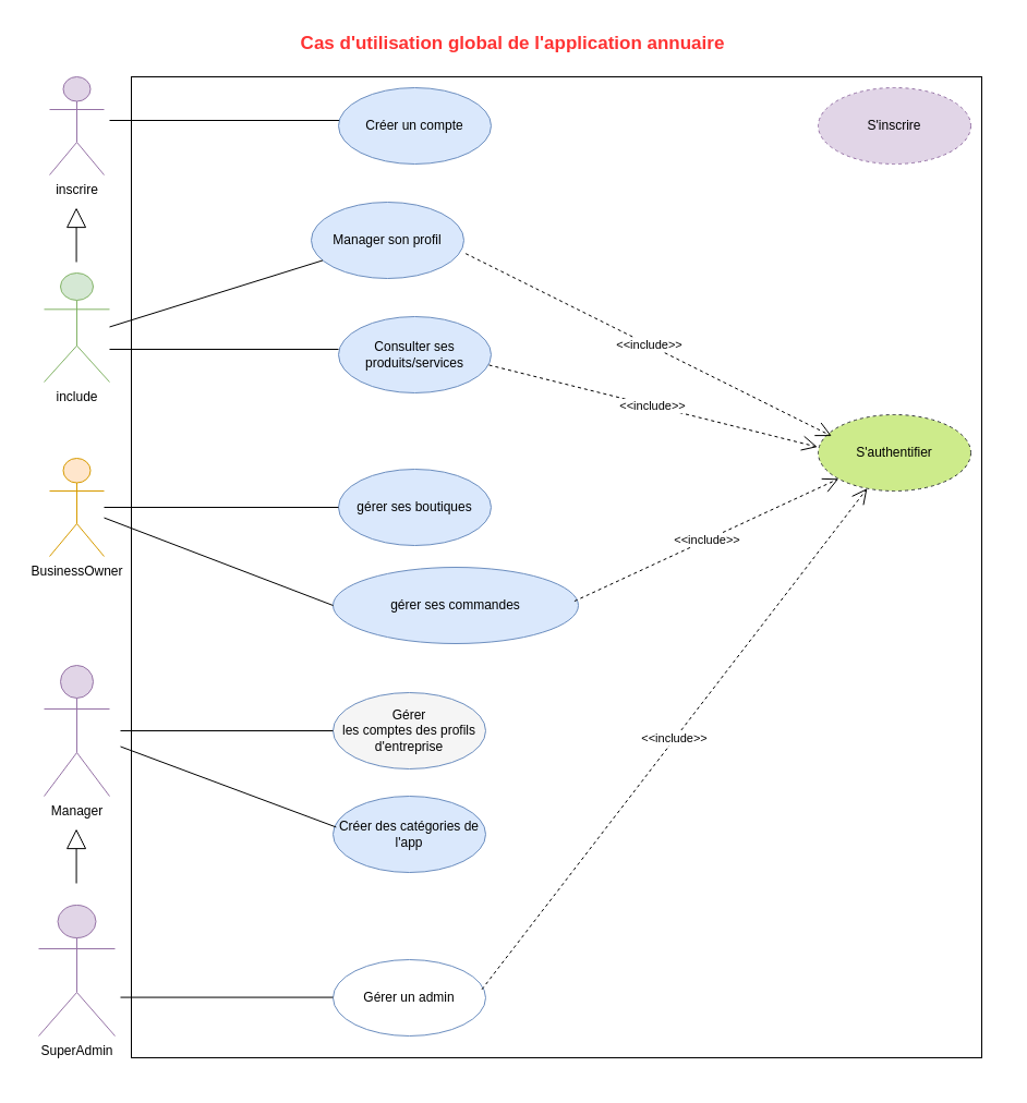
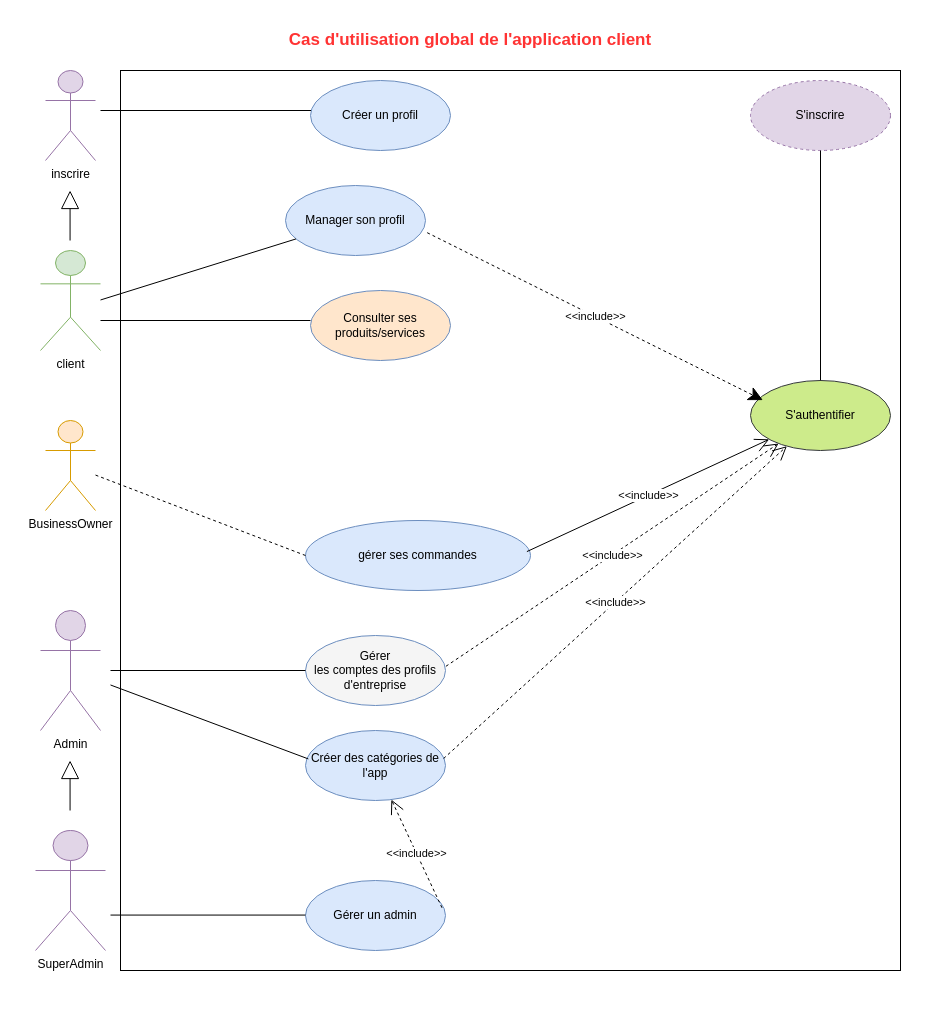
  <mxCell id="0" />
  <mxCell id="1" parent="0" />
  <mxCell id="2" value="" style="endArrow=none;html=1;rounded=0;" edge="1" parent="1"><mxGeometry relative="1" as="geometry"><mxPoint x="100" y="110" as="sourcePoint" /><mxPoint x="320" y="110" as="targetPoint" /></mxGeometry></mxCell>
- <mxCell id="3" value="Créer un compte" style="ellipse;whiteSpace=wrap;html=1;fillColor=#dae8fc;strokeColor=#6c8ebf;" vertex="1" parent="1"><mxGeometry x="310" y="80" width="140" height="70" as="geometry" /></mxCell>
+ <mxCell id="3" value="Créer un profil" style="ellipse;whiteSpace=wrap;html=1;fillColor=#dae8fc;strokeColor=#6c8ebf;" vertex="1" parent="1"><mxGeometry x="310" y="80" width="140" height="70" as="geometry" /></mxCell>
  <mxCell id="4" value="S'inscrire" style="ellipse;whiteSpace=wrap;html=1;fillColor=#e1d5e7;strokeColor=#9673a6;dashed=1;" vertex="1" parent="1"><mxGeometry x="750" y="80" width="140" height="70" as="geometry" /></mxCell>
  <mxCell id="5" value="Créer des catégories de l'app" style="ellipse;whiteSpace=wrap;html=1;fillColor=#dae8fc;strokeColor=#6c8ebf;" vertex="1" parent="1"><mxGeometry x="305" y="730" width="140" height="70" as="geometry" /></mxCell>
- <mxCell id="6" value="Consulter ses produits/services" style="ellipse;whiteSpace=wrap;html=1;fillColor=#dae8fc;strokeColor=#6c8ebf;" vertex="1" parent="1"><mxGeometry x="310" y="290" width="140" height="70" as="geometry" /></mxCell>
+ <mxCell id="6" value="Consulter ses produits/services" style="ellipse;whiteSpace=wrap;html=1;fillColor=#ffe6cc;strokeColor=#6c8ebf;" vertex="1" parent="1"><mxGeometry x="310" y="290" width="140" height="70" as="geometry" /></mxCell>
  <mxCell id="7" value="Manager son profil" style="ellipse;whiteSpace=wrap;html=1;fillColor=#dae8fc;strokeColor=#6c8ebf;" vertex="1" parent="1"><mxGeometry x="285" y="185" width="140" height="70" as="geometry" /></mxCell>
- <mxCell id="8" value="gérer ses boutiques" style="ellipse;whiteSpace=wrap;html=1;fillColor=#dae8fc;strokeColor=#6c8ebf;" vertex="1" parent="1"><mxGeometry x="310" y="430" width="140" height="70" as="geometry" /></mxCell>
  <mxCell id="9" value="&lt;div&gt;Gérer&lt;/div&gt;&lt;div&gt; les comptes des profils d'entreprise&lt;br&gt;&lt;/div&gt;" style="ellipse;whiteSpace=wrap;html=1;fillColor=#f5f5f5;strokeColor=#6c8ebf;" vertex="1" parent="1"><mxGeometry x="305" y="635" width="140" height="70" as="geometry" /></mxCell>
- <mxCell id="10" value="S'authentifier" style="ellipse;whiteSpace=wrap;html=1;fillColor=#cdeb8b;strokeColor=#36393d;dashed=1;" vertex="1" parent="1"><mxGeometry x="750" y="380" width="140" height="70" as="geometry" /></mxCell>
- <mxCell id="11" value="Gérer un admin" style="ellipse;whiteSpace=wrap;html=1;fillColor=#ffffff;strokeColor=#6c8ebf;" vertex="1" parent="1"><mxGeometry x="305" y="880" width="140" height="70" as="geometry" /></mxCell>
+ <mxCell id="10" value="S'authentifier" style="ellipse;whiteSpace=wrap;html=1;fillColor=#cdeb8b;strokeColor=#36393d;" vertex="1" parent="1"><mxGeometry x="750" y="380" width="140" height="70" as="geometry" /></mxCell>
+ <mxCell id="11" value="Gérer un admin" style="ellipse;whiteSpace=wrap;html=1;fillColor=#dae8fc;strokeColor=#6c8ebf;" vertex="1" parent="1"><mxGeometry x="305" y="880" width="140" height="70" as="geometry" /></mxCell>
  <mxCell id="12" value="" style="endArrow=none;html=1;rounded=0;" edge="1" parent="1"><mxGeometry relative="1" as="geometry"><mxPoint x="100" y="320" as="sourcePoint" /><mxPoint x="310" y="320" as="targetPoint" /></mxGeometry></mxCell>
  <mxCell id="13" value="" style="endArrow=none;html=1;rounded=0;" edge="1" parent="1" target="7"><mxGeometry relative="1" as="geometry"><mxPoint x="100" y="299.47" as="sourcePoint" /><mxPoint x="310" y="299.47" as="targetPoint" /></mxGeometry></mxCell>
- <mxCell id="14" value="" style="endArrow=none;html=1;rounded=0;" edge="1" parent="1" source="30" target="8"><mxGeometry relative="1" as="geometry"><mxPoint x="100" y="509.47" as="sourcePoint" /><mxPoint x="316" y="460" as="targetPoint" /></mxGeometry></mxCell>
  <mxCell id="15" value="" style="endArrow=none;html=1;rounded=0;" edge="1" parent="1" target="9"><mxGeometry relative="1" as="geometry"><mxPoint x="110" y="670" as="sourcePoint" /><mxPoint x="326" y="585.53" as="targetPoint" /></mxGeometry></mxCell>
  <mxCell id="16" value="" style="endArrow=none;html=1;rounded=0;entryX=0.02;entryY=0.406;entryDx=0;entryDy=0;entryPerimeter=0;" edge="1" parent="1" target="5"><mxGeometry relative="1" as="geometry"><mxPoint x="110" y="684.47" as="sourcePoint" /><mxPoint x="326" y="635" as="targetPoint" /></mxGeometry></mxCell>
  <mxCell id="17" value="" style="endArrow=none;html=1;rounded=0;" edge="1" parent="1"><mxGeometry relative="1" as="geometry"><mxPoint x="110" y="914.57" as="sourcePoint" /><mxPoint x="305" y="914.57" as="targetPoint" /></mxGeometry></mxCell>
  <mxCell id="18" value="gérer ses commandes" style="ellipse;whiteSpace=wrap;html=1;fillColor=#dae8fc;strokeColor=#6c8ebf;" vertex="1" parent="1"><mxGeometry x="305" y="520" width="225" height="70" as="geometry" /></mxCell>
- <mxCell id="19" value="" style="endArrow=none;html=1;rounded=0;entryX=0;entryY=0.5;entryDx=0;entryDy=0;" edge="1" parent="1" source="30" target="18"><mxGeometry relative="1" as="geometry"><mxPoint x="100" y="470" as="sourcePoint" /><mxPoint x="320" y="475" as="targetPoint" /></mxGeometry></mxCell>
- <mxCell id="20" value="&amp;lt;&amp;lt;include&amp;gt;&amp;gt;" style="endArrow=open;endSize=12;dashed=1;html=1;rounded=0;exitX=1.012;exitY=0.674;exitDx=0;exitDy=0;entryX=0.088;entryY=0.28;entryDx=0;entryDy=0;exitPerimeter=0;entryPerimeter=0;" edge="1" parent="1" source="7" target="10"><mxGeometry width="160" relative="1" as="geometry"><mxPoint x="460" y="125" as="sourcePoint" /><mxPoint x="760" y="125" as="targetPoint" /></mxGeometry></mxCell>
- <mxCell id="21" value="&amp;lt;&amp;lt;include&amp;gt;&amp;gt;" style="endArrow=open;endSize=12;dashed=1;html=1;rounded=0;exitX=0.986;exitY=0.635;exitDx=0;exitDy=0;exitPerimeter=0;entryX=-0.005;entryY=0.423;entryDx=0;entryDy=0;entryPerimeter=0;" edge="1" parent="1" source="6" target="10"><mxGeometry width="160" relative="1" as="geometry"><mxPoint x="445" y="320" as="sourcePoint" /><mxPoint x="763" y="463" as="targetPoint" /></mxGeometry></mxCell>
- <mxCell id="22" value="&amp;lt;&amp;lt;include&amp;gt;&amp;gt;" style="endArrow=open;endSize=12;dashed=1;html=1;rounded=0;exitX=0.984;exitY=0.444;exitDx=0;exitDy=0;exitPerimeter=0;" edge="1" parent="1" source="18" target="10"><mxGeometry x="0.001" width="160" relative="1" as="geometry"><mxPoint x="440" y="544" as="sourcePoint" /><mxPoint x="744" y="510" as="targetPoint" /><mxPoint as="offset" /></mxGeometry></mxCell>
- <mxCell id="25" value="&amp;lt;&amp;lt;include&amp;gt;&amp;gt;" style="endArrow=open;endSize=12;dashed=1;html=1;rounded=0;exitX=0.975;exitY=0.39;exitDx=0;exitDy=0;exitPerimeter=0;" edge="1" parent="1" source="11" target="10"><mxGeometry x="0.001" width="160" relative="1" as="geometry"><mxPoint x="465" y="686" as="sourcePoint" /><mxPoint x="798" y="463" as="targetPoint" /><mxPoint as="offset" /></mxGeometry></mxCell>
- <mxCell id="26" value="&lt;font style=&quot;font-size: 17px;&quot; color=&quot;#ff3333&quot;&gt;Cas d'utilisation global de l'application annuaire&lt;/font&gt;" style="swimlane;whiteSpace=wrap;html=1;strokeWidth=2;startSize=40;fillColor=none;strokeColor=none;" vertex="1" parent="1"><mxGeometry x="20" y="20" width="900" height="970" as="geometry" /></mxCell>
+ <mxCell id="19" value="" style="endArrow=none;html=1;rounded=0;entryX=0;entryY=0.5;entryDx=0;entryDy=0;dashed=1;" edge="1" parent="1" source="30" target="18"><mxGeometry relative="1" as="geometry"><mxPoint x="100" y="470" as="sourcePoint" /><mxPoint x="320" y="475" as="targetPoint" /></mxGeometry></mxCell>
+ <mxCell id="20" value="&amp;lt;&amp;lt;include&amp;gt;&amp;gt;" style="endArrow=classic;endSize=12;dashed=1;html=1;rounded=0;exitX=1.012;exitY=0.674;exitDx=0;exitDy=0;entryX=0.088;entryY=0.28;entryDx=0;entryDy=0;exitPerimeter=0;entryPerimeter=0;" edge="1" parent="1" source="7" target="10"><mxGeometry width="160" relative="1" as="geometry"><mxPoint x="460" y="125" as="sourcePoint" /><mxPoint x="760" y="125" as="targetPoint" /></mxGeometry></mxCell>
+ <mxCell id="22" value="&amp;lt;&amp;lt;include&amp;gt;&amp;gt;" style="endArrow=open;endSize=12;dashed=0;html=1;rounded=0;exitX=0.984;exitY=0.444;exitDx=0;exitDy=0;exitPerimeter=0;" edge="1" parent="1" source="18" target="10"><mxGeometry x="0.001" width="160" relative="1" as="geometry"><mxPoint x="440" y="544" as="sourcePoint" /><mxPoint x="744" y="510" as="targetPoint" /><mxPoint as="offset" /></mxGeometry></mxCell>
+ <mxCell id="23" value="&amp;lt;&amp;lt;include&amp;gt;&amp;gt;" style="endArrow=open;endSize=12;dashed=1;html=1;rounded=0;exitX=1.003;exitY=0.44;exitDx=0;exitDy=0;exitPerimeter=0;" edge="1" parent="1" source="9" target="10"><mxGeometry x="0.001" width="160" relative="1" as="geometry"><mxPoint x="453" y="561" as="sourcePoint" /><mxPoint x="773" y="445" as="targetPoint" /><mxPoint as="offset" /></mxGeometry></mxCell>
+ <mxCell id="24" value="&amp;lt;&amp;lt;include&amp;gt;&amp;gt;" style="endArrow=open;endSize=12;dashed=1;html=1;rounded=0;exitX=0.986;exitY=0.401;exitDx=0;exitDy=0;exitPerimeter=0;" edge="1" parent="1" source="5" target="10"><mxGeometry x="0.001" width="160" relative="1" as="geometry"><mxPoint x="455" y="676" as="sourcePoint" /><mxPoint x="788" y="453" as="targetPoint" /><mxPoint as="offset" /></mxGeometry></mxCell>
+ <mxCell id="25" value="&amp;lt;&amp;lt;include&amp;gt;&amp;gt;" style="endArrow=open;endSize=12;dashed=1;html=1;rounded=0;exitX=0.975;exitY=0.39;exitDx=0;exitDy=0;exitPerimeter=0;" edge="1" parent="1" source="11" target="5"><mxGeometry x="0.001" width="160" relative="1" as="geometry"><mxPoint x="465" y="686" as="sourcePoint" /><mxPoint x="798" y="463" as="targetPoint" /><mxPoint as="offset" /></mxGeometry></mxCell>
+ <mxCell id="26" value="&lt;font style=&quot;font-size: 17px;&quot; color=&quot;#ff3333&quot;&gt;Cas d'utilisation global de l'application client&lt;/font&gt;" style="swimlane;whiteSpace=wrap;html=1;strokeWidth=2;startSize=40;fillColor=none;strokeColor=none;" vertex="1" parent="1"><mxGeometry x="20" y="20" width="900" height="970" as="geometry" /></mxCell>
  <mxCell id="27" value="inscrire" style="shape=umlActor;verticalLabelPosition=bottom;verticalAlign=top;html=1;outlineConnect=0;fillColor=#e1d5e7;strokeColor=#9673a6;" vertex="1" parent="26"><mxGeometry x="25" y="50" width="50" height="90" as="geometry" /></mxCell>
- <mxCell id="28" value="include" style="shape=umlActor;verticalLabelPosition=bottom;verticalAlign=top;html=1;outlineConnect=0;fillColor=#d5e8d4;strokeColor=#82b366;" vertex="1" parent="26"><mxGeometry x="20" y="230" width="60" height="100" as="geometry" /></mxCell>
+ <mxCell id="28" value="client" style="shape=umlActor;verticalLabelPosition=bottom;verticalAlign=top;html=1;outlineConnect=0;fillColor=#d5e8d4;strokeColor=#82b366;" vertex="1" parent="26"><mxGeometry x="20" y="230" width="60" height="100" as="geometry" /></mxCell>
  <mxCell id="29" value="" style="endArrow=block;endSize=16;endFill=0;html=1;rounded=0;strokeWidth=1;" edge="1" parent="26"><mxGeometry width="160" relative="1" as="geometry"><mxPoint x="49.57" y="220" as="sourcePoint" /><mxPoint x="49.57" y="170" as="targetPoint" /></mxGeometry></mxCell>
  <mxCell id="30" value="BusinessOwner" style="shape=umlActor;verticalLabelPosition=bottom;verticalAlign=top;html=1;outlineConnect=0;fillColor=#ffe6cc;strokeColor=#d79b00;" vertex="1" parent="26"><mxGeometry x="25" y="400" width="50" height="90" as="geometry" /></mxCell>
- <mxCell id="31" value="Manager" style="shape=umlActor;verticalLabelPosition=bottom;verticalAlign=top;html=1;outlineConnect=0;fillColor=#e1d5e7;strokeColor=#9673a6;" vertex="1" parent="26"><mxGeometry x="20" y="590" width="60" height="120" as="geometry" /></mxCell>
+ <mxCell id="31" value="Admin" style="shape=umlActor;verticalLabelPosition=bottom;verticalAlign=top;html=1;outlineConnect=0;fillColor=#e1d5e7;strokeColor=#9673a6;" vertex="1" parent="26"><mxGeometry x="20" y="590" width="60" height="120" as="geometry" /></mxCell>
  <mxCell id="32" value="SuperAdmin" style="shape=umlActor;verticalLabelPosition=bottom;verticalAlign=top;html=1;outlineConnect=0;fillColor=#e1d5e7;strokeColor=#9673a6;" vertex="1" parent="26"><mxGeometry x="15" y="810" width="70" height="120" as="geometry" /></mxCell>
  <mxCell id="33" value="" style="endArrow=block;endSize=16;endFill=0;html=1;rounded=0;strokeWidth=1;" edge="1" parent="26"><mxGeometry width="160" relative="1" as="geometry"><mxPoint x="49.57" y="790" as="sourcePoint" /><mxPoint x="49.57" y="740" as="targetPoint" /></mxGeometry></mxCell>
  <mxCell id="34" value="" style="rounded=0;whiteSpace=wrap;html=1;fillColor=none;" vertex="1" parent="26"><mxGeometry x="100" y="50" width="780" height="900" as="geometry" /></mxCell>
+ <mxCell id="35" value="" style="endArrow=none;html=1;rounded=0;" edge="1" parent="1" source="4" target="10"><mxGeometry relative="1" as="geometry"><mxPoint x="750" y="180" as="sourcePoint" /><mxPoint x="790" y="370" as="targetPoint" /></mxGeometry></mxCell>
